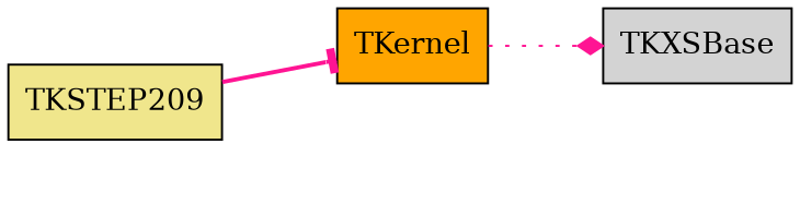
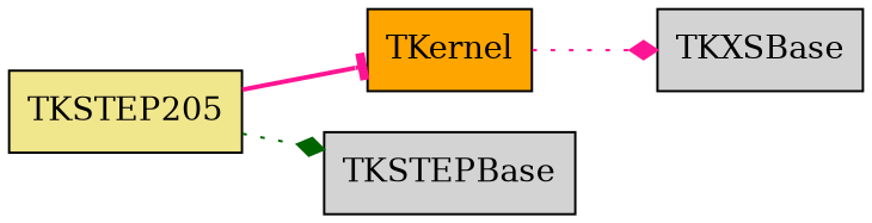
  digraph {
    aspect=1
    rankdir=LR
    node [fillcolor=lightgrey shape=box style=filled]
    edge [arrowhead=diamond color=deeppink style=dotted]
-   TKSTEP209 [fillcolor=khaki]
+   TKSTEP209 [fillcolor=khaki label=TKSTEP205]
    TKernel [fillcolor=orange]
+   TKSTEPBase
    TKXSBase
    TKSTEP209 -> TKernel [arrowhead=tee style=bold]
+   TKSTEP209 -> TKSTEPBase [color=darkgreen]
    TKernel -> TKXSBase
  }
